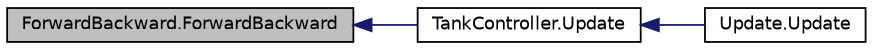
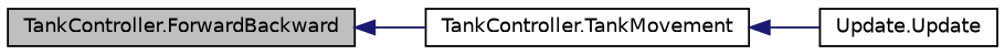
  digraph {
    rankdir=LR
    node [color=black fillcolor=white fontname=Helvetica fontsize=10 shape=record style=filled]
    edge [color=midnightblue dir=back fontname=Helvetica fontsize=10 labelfontname=Helvetica labelfontsize=10 style=solid]
-   n1 [fillcolor=grey75 fontcolor=black height=0.2 label="ForwardBackward.ForwardBackward" width=0.4]
-   n2 [height=0.2 label="TankController.Update" width=0.4]
+   n1 [fillcolor=grey75 fontcolor=black height=0.2 label="TankController.ForwardBackward" width=0.4]
+   n2 [height=0.2 label="TankController.TankMovement" width=0.4]
    n3 [height=0.2 label="Update.Update" width=0.4]
    n1 -> n2
    n2 -> n3
  }
